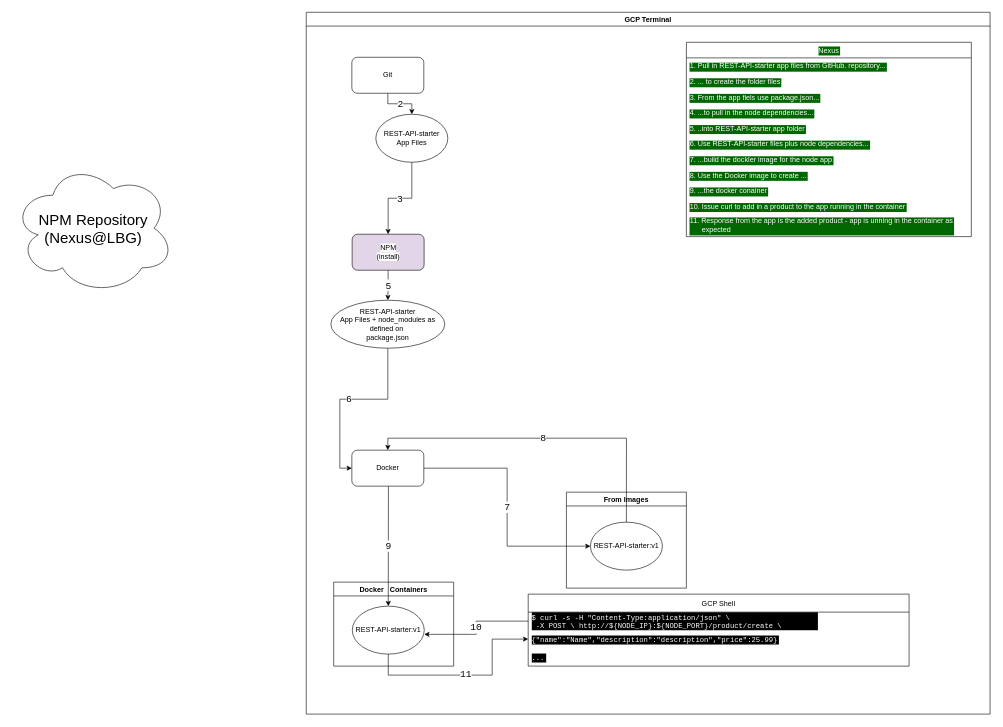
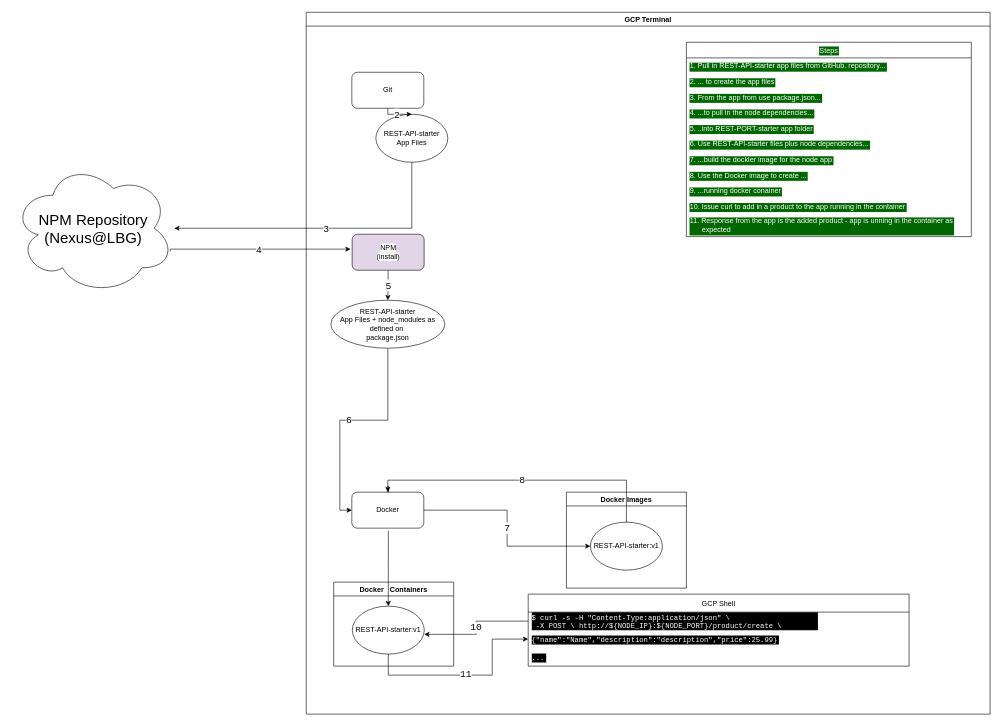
  <mxCell id="0" />
  <mxCell id="1" parent="0" />
  <mxCell id="2" value="NPM Repository&lt;br&gt;(Nexus@LBG)" style="ellipse;shape=cloud;whiteSpace=wrap;html=1;fontSize=25;" parent="1" vertex="1"><mxGeometry x="20" y="270" width="270" height="220" as="geometry" /></mxCell>
+ <mxCell id="3" value="4" style="endArrow=classic;html=1;rounded=0;labelBackgroundColor=#FFFFFF;fontFamily=Helvetica;fontSize=16;fontColor=#000000;edgeStyle=orthogonalEdgeStyle;exitX=0.975;exitY=0.677;exitDx=0;exitDy=0;exitPerimeter=0;entryX=-0.022;entryY=0.414;entryDx=0;entryDy=0;entryPerimeter=0;" parent="1" source="2" target="27" edge="1"><mxGeometry width="50" height="50" relative="1" as="geometry"><mxPoint x="-50" y="470" as="sourcePoint" /><mxPoint x="0" y="420" as="targetPoint" /><Array as="points"><mxPoint x="283" y="415" /></Array></mxGeometry></mxCell>
  <mxCell id="4" value="GCP Terminal" style="swimlane;" parent="1" vertex="1"><mxGeometry x="510" y="20" width="1140" height="1170" as="geometry" /></mxCell>
  <mxCell id="5" value="Docker   Containers" style="swimlane;" parent="4" vertex="1"><mxGeometry x="45.75" y="950" width="200" height="140" as="geometry" /></mxCell>
  <mxCell id="6" value="&lt;span style=&quot;background-color: rgb(255 , 255 , 255)&quot;&gt;REST-API-starter:v1&lt;/span&gt;" style="ellipse;whiteSpace=wrap;html=1;" parent="5" vertex="1"><mxGeometry x="31" y="40" width="120" height="80" as="geometry" /></mxCell>
- <mxCell id="7" value="Git" style="rounded=1;whiteSpace=wrap;html=1;" parent="4" vertex="1"><mxGeometry x="76" y="75" width="120" height="60" as="geometry" /></mxCell>
+ <mxCell id="7" value="Git" style="rounded=1;whiteSpace=wrap;html=1;" parent="4" vertex="1"><mxGeometry x="76" y="100" width="120" height="60" as="geometry" /></mxCell>
  <mxCell id="8" value="9" style="edgeStyle=orthogonalEdgeStyle;rounded=0;orthogonalLoop=1;jettySize=auto;html=1;exitX=0.5;exitY=1;exitDx=0;exitDy=0;labelBackgroundColor=#FFFFFF;fontFamily=Helvetica;fontSize=16;fontColor=#000000;" parent="4" source="9" target="6" edge="1"><mxGeometry relative="1" as="geometry"><Array as="points"><mxPoint x="137" y="790" /></Array></mxGeometry></mxCell>
- <mxCell id="9" value="&lt;span style=&quot;background-color: rgb(255 , 255 , 255)&quot;&gt;Docker&lt;/span&gt;" style="rounded=1;whiteSpace=wrap;html=1;" parent="4" vertex="1"><mxGeometry x="76" y="730" width="120" height="60" as="geometry" /></mxCell>
+ <mxCell id="9" value="&lt;span style=&quot;background-color: rgb(255 , 255 , 255)&quot;&gt;Docker&lt;/span&gt;" style="rounded=1;whiteSpace=wrap;html=1;" parent="4" vertex="1"><mxGeometry x="76" y="800" width="120" height="60" as="geometry" /></mxCell>
  <mxCell id="10" value="&lt;span style=&quot;background-color: rgb(255 , 255 , 255)&quot;&gt;REST-API-starter&lt;/span&gt;&lt;br&gt;&lt;span style=&quot;background-color: rgb(255 , 255 , 255)&quot;&gt;App Files&lt;/span&gt;" style="ellipse;whiteSpace=wrap;html=1;" parent="4" vertex="1"><mxGeometry x="116" y="170" width="120" height="80" as="geometry" /></mxCell>
  <mxCell id="11" value="2" style="endArrow=classic;html=1;rounded=0;edgeStyle=orthogonalEdgeStyle;exitX=0.5;exitY=1;exitDx=0;exitDy=0;entryX=0.5;entryY=0;entryDx=0;entryDy=0;fontSize=16;" parent="4" source="7" target="10" edge="1"><mxGeometry width="50" height="50" relative="1" as="geometry"><mxPoint x="201" y="230" as="sourcePoint" /><mxPoint x="251" y="180" as="targetPoint" /></mxGeometry></mxCell>
  <mxCell id="12" value="10" style="endArrow=classic;html=1;rounded=0;fontFamily=Courier New;fontColor=#000000;edgeStyle=orthogonalEdgeStyle;entryX=1;entryY=0.588;entryDx=0;entryDy=0;entryPerimeter=0;labelBackgroundColor=#FFFFFF;fontSize=16;" parent="4" source="32" target="6" edge="1"><mxGeometry width="50" height="50" relative="1" as="geometry"><mxPoint x="296.75" y="1020" as="sourcePoint" /><mxPoint x="346.75" y="970" as="targetPoint" /></mxGeometry></mxCell>
  <mxCell id="13" value="11" style="endArrow=classic;html=1;rounded=0;fontFamily=Courier New;fontColor=#000000;edgeStyle=orthogonalEdgeStyle;exitX=0.5;exitY=1;exitDx=0;exitDy=0;entryX=0;entryY=0.5;entryDx=0;entryDy=0;fontSize=16;" parent="4" source="6" target="33" edge="1"><mxGeometry width="50" height="50" relative="1" as="geometry"><mxPoint x="336.75" y="1160" as="sourcePoint" /><mxPoint x="386.75" y="1110" as="targetPoint" /><Array as="points"><mxPoint x="137" y="1105" /><mxPoint x="310" y="1105" /><mxPoint x="310" y="1045" /></Array></mxGeometry></mxCell>
- <mxCell id="14" value="Nexus" style="swimlane;fontStyle=0;childLayout=stackLayout;horizontal=1;startSize=26;fillColor=none;horizontalStack=0;resizeParent=1;resizeParentMax=0;resizeLast=0;collapsible=1;marginBottom=0;labelBackgroundColor=#006600;fontFamily=Helvetica;fontColor=#FFFFFF;" parent="4" vertex="1"><mxGeometry x="633.75" y="50" width="475" height="324" as="geometry" /></mxCell>
+ <mxCell id="14" value="Steps" style="swimlane;fontStyle=0;childLayout=stackLayout;horizontal=1;startSize=26;fillColor=none;horizontalStack=0;resizeParent=1;resizeParentMax=0;resizeLast=0;collapsible=1;marginBottom=0;labelBackgroundColor=#006600;fontFamily=Helvetica;fontColor=#FFFFFF;" parent="4" vertex="1"><mxGeometry x="633.75" y="50" width="475" height="324" as="geometry" /></mxCell>
  <mxCell id="15" value="1. Pull in REST-API-starter app files from GitHub. repository..." style="text;strokeColor=none;fillColor=none;align=left;verticalAlign=top;spacingLeft=4;spacingRight=4;overflow=hidden;rotatable=0;points=[[0,0.5],[1,0.5]];portConstraint=eastwest;labelBackgroundColor=#006600;fontFamily=Helvetica;fontColor=#FFFFFF;" parent="14" vertex="1"><mxGeometry y="26" width="475" height="26" as="geometry" /></mxCell>
- <mxCell id="16" value="2. ... to create the folder files" style="text;strokeColor=none;fillColor=none;align=left;verticalAlign=top;spacingLeft=4;spacingRight=4;overflow=hidden;rotatable=0;points=[[0,0.5],[1,0.5]];portConstraint=eastwest;labelBackgroundColor=#006600;fontFamily=Helvetica;fontColor=#FFFFFF;" parent="14" vertex="1"><mxGeometry y="52" width="475" height="26" as="geometry" /></mxCell>
- <mxCell id="17" value="3. From the app fiels use package.json..." style="text;strokeColor=none;fillColor=none;align=left;verticalAlign=top;spacingLeft=4;spacingRight=4;overflow=hidden;rotatable=0;points=[[0,0.5],[1,0.5]];portConstraint=eastwest;labelBackgroundColor=#006600;fontFamily=Helvetica;fontColor=#FFFFFF;" parent="14" vertex="1"><mxGeometry y="78" width="475" height="26" as="geometry" /></mxCell>
+ <mxCell id="16" value="2. ... to create the app files" style="text;strokeColor=none;fillColor=none;align=left;verticalAlign=top;spacingLeft=4;spacingRight=4;overflow=hidden;rotatable=0;points=[[0,0.5],[1,0.5]];portConstraint=eastwest;labelBackgroundColor=#006600;fontFamily=Helvetica;fontColor=#FFFFFF;" parent="14" vertex="1"><mxGeometry y="52" width="475" height="26" as="geometry" /></mxCell>
+ <mxCell id="17" value="3. From the app from use package.json..." style="text;strokeColor=none;fillColor=none;align=left;verticalAlign=top;spacingLeft=4;spacingRight=4;overflow=hidden;rotatable=0;points=[[0,0.5],[1,0.5]];portConstraint=eastwest;labelBackgroundColor=#006600;fontFamily=Helvetica;fontColor=#FFFFFF;" parent="14" vertex="1"><mxGeometry y="78" width="475" height="26" as="geometry" /></mxCell>
  <mxCell id="18" value="4. ...to pull in the node dependencies..." style="text;strokeColor=none;fillColor=none;align=left;verticalAlign=top;spacingLeft=4;spacingRight=4;overflow=hidden;rotatable=0;points=[[0,0.5],[1,0.5]];portConstraint=eastwest;labelBackgroundColor=#006600;fontFamily=Helvetica;fontColor=#FFFFFF;" parent="14" vertex="1"><mxGeometry y="104" width="475" height="26" as="geometry" /></mxCell>
- <mxCell id="19" value="5. ..into REST-API-starter app folder" style="text;strokeColor=none;fillColor=none;align=left;verticalAlign=top;spacingLeft=4;spacingRight=4;overflow=hidden;rotatable=0;points=[[0,0.5],[1,0.5]];portConstraint=eastwest;labelBackgroundColor=#006600;fontFamily=Helvetica;fontColor=#FFFFFF;" parent="14" vertex="1"><mxGeometry y="130" width="475" height="26" as="geometry" /></mxCell>
+ <mxCell id="19" value="5. ..into REST-PORT-starter app folder" style="text;strokeColor=none;fillColor=none;align=left;verticalAlign=top;spacingLeft=4;spacingRight=4;overflow=hidden;rotatable=0;points=[[0,0.5],[1,0.5]];portConstraint=eastwest;labelBackgroundColor=#006600;fontFamily=Helvetica;fontColor=#FFFFFF;" parent="14" vertex="1"><mxGeometry y="130" width="475" height="26" as="geometry" /></mxCell>
  <mxCell id="20" value="6. Use REST-API-starter files plus node dependencies..." style="text;strokeColor=none;fillColor=none;align=left;verticalAlign=top;spacingLeft=4;spacingRight=4;overflow=hidden;rotatable=0;points=[[0,0.5],[1,0.5]];portConstraint=eastwest;labelBackgroundColor=#006600;fontFamily=Helvetica;fontColor=#FFFFFF;" parent="14" vertex="1"><mxGeometry y="156" width="475" height="26" as="geometry" /></mxCell>
  <mxCell id="21" value="7. ...build the dockler image for the node app" style="text;strokeColor=none;fillColor=none;align=left;verticalAlign=top;spacingLeft=4;spacingRight=4;overflow=hidden;rotatable=0;points=[[0,0.5],[1,0.5]];portConstraint=eastwest;labelBackgroundColor=#006600;fontFamily=Helvetica;fontColor=#FFFFFF;" parent="14" vertex="1"><mxGeometry y="182" width="475" height="26" as="geometry" /></mxCell>
  <mxCell id="22" value="8. Use the Docker image to create ..." style="text;strokeColor=none;fillColor=none;align=left;verticalAlign=top;spacingLeft=4;spacingRight=4;overflow=hidden;rotatable=0;points=[[0,0.5],[1,0.5]];portConstraint=eastwest;labelBackgroundColor=#006600;fontFamily=Helvetica;fontColor=#FFFFFF;" parent="14" vertex="1"><mxGeometry y="208" width="475" height="26" as="geometry" /></mxCell>
- <mxCell id="23" value="9. ...the docker conainer" style="text;strokeColor=none;fillColor=none;align=left;verticalAlign=top;spacingLeft=4;spacingRight=4;overflow=hidden;rotatable=0;points=[[0,0.5],[1,0.5]];portConstraint=eastwest;labelBackgroundColor=#006600;fontFamily=Helvetica;fontColor=#FFFFFF;" parent="14" vertex="1"><mxGeometry y="234" width="475" height="26" as="geometry" /></mxCell>
+ <mxCell id="23" value="9. ...running docker conainer" style="text;strokeColor=none;fillColor=none;align=left;verticalAlign=top;spacingLeft=4;spacingRight=4;overflow=hidden;rotatable=0;points=[[0,0.5],[1,0.5]];portConstraint=eastwest;labelBackgroundColor=#006600;fontFamily=Helvetica;fontColor=#FFFFFF;" parent="14" vertex="1"><mxGeometry y="234" width="475" height="26" as="geometry" /></mxCell>
  <mxCell id="24" value="10. Issue curl to add in a product to the app running in the container" style="text;strokeColor=none;fillColor=none;align=left;verticalAlign=top;spacingLeft=4;spacingRight=4;overflow=hidden;rotatable=0;points=[[0,0.5],[1,0.5]];portConstraint=eastwest;labelBackgroundColor=#006600;fontFamily=Helvetica;fontColor=#FFFFFF;" parent="14" vertex="1"><mxGeometry y="260" width="475" height="24" as="geometry" /></mxCell>
  <mxCell id="25" value="11. Response from the app is the added product - app is unning in the container as&#10;      expected" style="text;strokeColor=none;fillColor=none;align=left;verticalAlign=top;spacingLeft=4;spacingRight=4;overflow=hidden;rotatable=0;points=[[0,0.5],[1,0.5]];portConstraint=eastwest;labelBackgroundColor=#006600;fontFamily=Helvetica;fontColor=#FFFFFF;" parent="14" vertex="1"><mxGeometry y="284" width="475" height="40" as="geometry" /></mxCell>
  <mxCell id="26" value="5" style="edgeStyle=orthogonalEdgeStyle;rounded=0;orthogonalLoop=1;jettySize=auto;html=1;exitX=0.5;exitY=1;exitDx=0;exitDy=0;labelBackgroundColor=#FFFFFF;fontFamily=Helvetica;fontSize=16;fontColor=#000000;" parent="4" source="27" target="30" edge="1"><mxGeometry relative="1" as="geometry" /></mxCell>
  <mxCell id="27" value="&lt;span style=&quot;background-color: rgb(255 , 255 , 255)&quot;&gt;NPM&lt;br&gt;(install)&lt;/span&gt;" style="rounded=1;whiteSpace=wrap;html=1;fillColor=#e1d5e7;" parent="4" vertex="1"><mxGeometry x="76.5" y="370" width="120" height="60" as="geometry" /></mxCell>
- <mxCell id="28" value="3" style="endArrow=classic;html=1;rounded=0;edgeStyle=orthogonalEdgeStyle;exitX=0.5;exitY=1;exitDx=0;exitDy=0;entryX=0.5;entryY=0;entryDx=0;entryDy=0;fontSize=16;" parent="4" source="10" target="27" edge="1"><mxGeometry width="50" height="50" relative="1" as="geometry"><mxPoint x="146" y="170" as="sourcePoint" /><mxPoint x="146" y="215" as="targetPoint" /></mxGeometry></mxCell>
+ <mxCell id="28" value="3" style="endArrow=classic;html=1;rounded=0;edgeStyle=orthogonalEdgeStyle;exitX=0.5;exitY=1;exitDx=0;exitDy=0;fontSize=16;" parent="4" source="10" target="2" edge="1"><mxGeometry width="50" height="50" relative="1" as="geometry"><mxPoint x="146" y="170" as="sourcePoint" /><mxPoint x="146" y="215" as="targetPoint" /></mxGeometry></mxCell>
  <mxCell id="29" value="6" style="edgeStyle=orthogonalEdgeStyle;rounded=0;orthogonalLoop=1;jettySize=auto;html=1;exitX=0.5;exitY=1;exitDx=0;exitDy=0;entryX=0;entryY=0.5;entryDx=0;entryDy=0;labelBackgroundColor=#FFFFFF;fontFamily=Helvetica;fontSize=16;fontColor=#000000;" parent="4" source="30" target="9" edge="1"><mxGeometry relative="1" as="geometry"><mxPoint x="136.25" y="610" as="targetPoint" /></mxGeometry></mxCell>
  <mxCell id="30" value="&lt;span style=&quot;background-color: rgb(255 , 255 , 255)&quot;&gt;REST-API-starter&lt;/span&gt;&lt;br&gt;&lt;span style=&quot;background-color: rgb(255 , 255 , 255)&quot;&gt;App Files +&amp;nbsp;&lt;/span&gt;&lt;span style=&quot;background-color: rgb(255 , 255 , 255)&quot;&gt;node_modules as defined on&lt;/span&gt;&lt;span style=&quot;background-color: rgb(255 , 255 , 255)&quot;&gt;&amp;nbsp;&lt;/span&gt;&lt;span style=&quot;background-color: rgb(255 , 255 , 255)&quot;&gt;&lt;br&gt;package.json&lt;/span&gt;" style="ellipse;whiteSpace=wrap;html=1;" parent="4" vertex="1"><mxGeometry x="41" y="480" width="190" height="80" as="geometry" /></mxCell>
  <mxCell id="31" value="GCP Shell" style="swimlane;fontStyle=0;childLayout=stackLayout;horizontal=1;startSize=30;horizontalStack=0;resizeParent=1;resizeParentMax=0;resizeLast=0;collapsible=1;marginBottom=0;labelBackgroundColor=default;" parent="4" vertex="1"><mxGeometry x="370" y="970" width="635" height="120" as="geometry" /></mxCell>
  <mxCell id="32" value="$ curl -s -H &quot;Content-Type:application/json&quot; \&#10; -X POST \ http://${NODE_IP}:${NODE_PORT}/product/create \&#10; -d'{&quot;name&quot;:&quot;Name&quot;, &quot;description&quot;: &quot;description&quot;, &quot;price&quot;: 25.99}'" style="text;strokeColor=none;fillColor=none;align=left;verticalAlign=middle;spacingLeft=4;spacingRight=4;overflow=hidden;points=[[0,0.5],[1,0.5]];portConstraint=eastwest;rotatable=0;fontFamily=Courier New;labelBackgroundColor=#000000;fontColor=#FFFFFF;" parent="31" vertex="1"><mxGeometry y="30" width="635" height="30" as="geometry" /></mxCell>
  <mxCell id="33" value="{&quot;name&quot;:&quot;Name&quot;,&quot;description&quot;:&quot;description&quot;,&quot;price&quot;:25.99}" style="text;strokeColor=none;fillColor=none;align=left;verticalAlign=middle;spacingLeft=4;spacingRight=4;overflow=hidden;points=[[0,0.5],[1,0.5]];portConstraint=eastwest;rotatable=0;fontFamily=Courier New;labelBackgroundColor=#000000;fontColor=#FFFFFF;" parent="31" vertex="1"><mxGeometry y="60" width="635" height="30" as="geometry" /></mxCell>
  <mxCell id="34" value="..." style="text;strokeColor=none;fillColor=none;align=left;verticalAlign=middle;spacingLeft=4;spacingRight=4;overflow=hidden;points=[[0,0.5],[1,0.5]];portConstraint=eastwest;rotatable=0;fontFamily=Courier New;labelBackgroundColor=#000000;fontColor=#FFFFFF;" parent="31" vertex="1"><mxGeometry y="90" width="635" height="30" as="geometry" /></mxCell>
- <mxCell id="35" value="From Images" style="swimlane;" parent="4" vertex="1"><mxGeometry x="433.75" y="800" width="200" height="160" as="geometry" /></mxCell>
+ <mxCell id="35" value="Docker Images" style="swimlane;" parent="4" vertex="1"><mxGeometry x="433.75" y="800" width="200" height="160" as="geometry" /></mxCell>
  <mxCell id="36" value="&lt;span style=&quot;background-color: rgb(255 , 255 , 255)&quot;&gt;REST-API-starter:v1&lt;/span&gt;" style="ellipse;whiteSpace=wrap;html=1;" parent="35" vertex="1"><mxGeometry x="40" y="50" width="120" height="80" as="geometry" /></mxCell>
  <mxCell id="37" value="8" style="edgeStyle=orthogonalEdgeStyle;rounded=0;orthogonalLoop=1;jettySize=auto;html=1;exitX=0.5;exitY=0;exitDx=0;exitDy=0;entryX=0.5;entryY=0;entryDx=0;entryDy=0;labelBackgroundColor=#FFFFFF;fontFamily=Helvetica;fontSize=16;fontColor=#000000;jumpStyle=arc;" parent="4" source="36" target="9" edge="1"><mxGeometry relative="1" as="geometry" /></mxCell>
  <mxCell id="38" value="7" style="edgeStyle=orthogonalEdgeStyle;rounded=0;orthogonalLoop=1;jettySize=auto;html=1;exitX=1;exitY=0.5;exitDx=0;exitDy=0;entryX=0;entryY=0.5;entryDx=0;entryDy=0;labelBackgroundColor=#FFFFFF;fontFamily=Helvetica;fontSize=16;fontColor=#000000;" parent="4" source="9" target="36" edge="1"><mxGeometry relative="1" as="geometry" /></mxCell>
